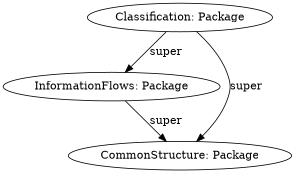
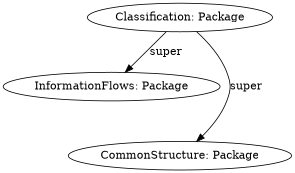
  digraph {
    fontname="DejaVu Serif"
    node [fillcolor=white fontname="DejaVu Serif" style=solid]
    edge [color=black fontname="DejaVu Serif" style=solid]
    n1 [label="InformationFlows: Package"]
    n2 [label="CommonStructure: Package"]
    n3 [label="Classification: Package"]
    subgraph sub_1 {
      shape=box
      style=filled
    }
-   n1 -> n2 [label=super]
    n3 -> n1 [label=super]
    n3 -> n2 [label=super]
  }
